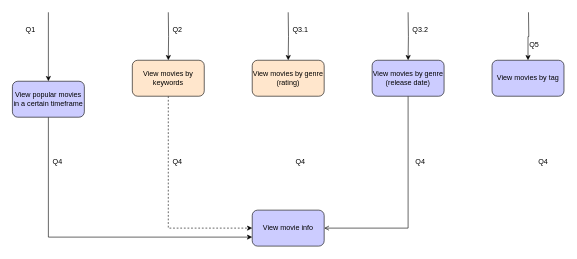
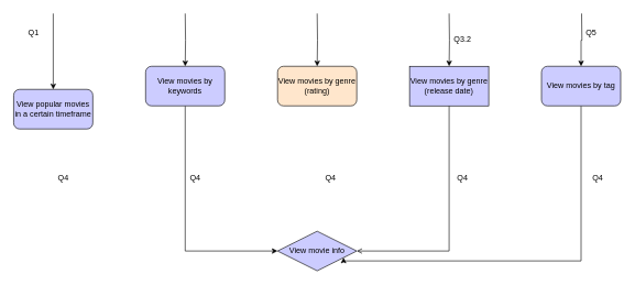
  <mxCell id="0" />
  <mxCell id="1" parent="0" />
  <mxCell id="2" value="" style="edgeStyle=orthogonalEdgeStyle;rounded=0;orthogonalLoop=1;jettySize=auto;html=1;" edge="1" parent="1" target="7"><mxGeometry relative="1" as="geometry"><mxPoint x="280" y="20" as="sourcePoint" /></mxGeometry></mxCell>
- <mxCell id="3" style="edgeStyle=orthogonalEdgeStyle;rounded=0;orthogonalLoop=1;jettySize=auto;html=1;entryX=0;entryY=0.75;entryDx=0;entryDy=0;" edge="1" parent="1" source="4" target="13"><mxGeometry relative="1" as="geometry"><Array as="points"><mxPoint x="80" y="395" /></Array></mxGeometry></mxCell>
  <mxCell id="4" value="View popular movies in a certain timeframe" style="rounded=1;whiteSpace=wrap;html=1;fillColor=#CCCCFF;" vertex="1" parent="1"><mxGeometry x="20" y="135" width="120" height="60" as="geometry" /></mxCell>
  <mxCell id="5" value="" style="edgeStyle=orthogonalEdgeStyle;rounded=0;orthogonalLoop=1;jettySize=auto;html=1;" edge="1" parent="1" target="9"><mxGeometry relative="1" as="geometry"><mxPoint x="480" y="20" as="sourcePoint" /></mxGeometry></mxCell>
- <mxCell id="6" style="edgeStyle=orthogonalEdgeStyle;rounded=0;orthogonalLoop=1;jettySize=auto;html=1;dashed=1;" edge="1" parent="1" source="7" target="13"><mxGeometry relative="1" as="geometry"><Array as="points"><mxPoint x="280" y="380" /></Array></mxGeometry></mxCell>
- <mxCell id="7" value="View movies by keywords" style="rounded=1;whiteSpace=wrap;html=1;fillColor=#ffe6cc;" vertex="1" parent="1"><mxGeometry x="220" y="100" width="120" height="60" as="geometry" /></mxCell>
+ <mxCell id="6" style="edgeStyle=orthogonalEdgeStyle;rounded=0;orthogonalLoop=1;jettySize=auto;html=1;" edge="1" parent="1" source="7" target="13"><mxGeometry relative="1" as="geometry"><Array as="points"><mxPoint x="280" y="380" /></Array></mxGeometry></mxCell>
+ <mxCell id="7" value="View movies by keywords" style="rounded=1;whiteSpace=wrap;html=1;fillColor=#CCCCFF;" vertex="1" parent="1"><mxGeometry x="220" y="100" width="120" height="60" as="geometry" /></mxCell>
  <mxCell id="8" value="" style="edgeStyle=orthogonalEdgeStyle;rounded=0;orthogonalLoop=1;jettySize=auto;html=1;" edge="1" parent="1" target="12"><mxGeometry relative="1" as="geometry"><mxPoint x="680" y="20" as="sourcePoint" /></mxGeometry></mxCell>
  <mxCell id="9" value="View movies by genre (rating)" style="rounded=1;whiteSpace=wrap;html=1;fillColor=#ffe6cc;" vertex="1" parent="1"><mxGeometry x="420" y="100" width="120" height="60" as="geometry" /></mxCell>
  <mxCell id="10" value="" style="edgeStyle=orthogonalEdgeStyle;rounded=0;orthogonalLoop=1;jettySize=auto;html=1;" edge="1" parent="1" target="15"><mxGeometry relative="1" as="geometry"><mxPoint x="880.8" y="20" as="sourcePoint" /></mxGeometry></mxCell>
  <mxCell id="11" style="edgeStyle=orthogonalEdgeStyle;rounded=0;orthogonalLoop=1;jettySize=auto;html=1;entryX=1;entryY=0.5;entryDx=0;entryDy=0;endArrow=open;" edge="1" parent="1" source="12" target="13"><mxGeometry relative="1" as="geometry"><mxPoint x="540" y="370" as="targetPoint" /><Array as="points"><mxPoint x="680" y="380" /></Array></mxGeometry></mxCell>
- <mxCell id="12" value="View movies by genre (release date)" style="rounded=1;whiteSpace=wrap;html=1;fillColor=#CCCCFF;" vertex="1" parent="1"><mxGeometry x="620" y="100" width="120" height="60" as="geometry" /></mxCell>
- <mxCell id="13" value="View movie info" style="rounded=1;whiteSpace=wrap;html=1;fillColor=#CCCCFF;" vertex="1" parent="1"><mxGeometry x="420" y="350" width="120" height="60" as="geometry" /></mxCell>
+ <mxCell id="12" value="View movies by genre (release date)" style="whiteSpace=wrap;html=1;fillColor=#CCCCFF;rounded=0;" vertex="1" parent="1"><mxGeometry x="620" y="100" width="120" height="60" as="geometry" /></mxCell>
+ <mxCell id="13" value="View movie info" style="rhombus;whiteSpace=wrap;html=1;fillColor=#CCCCFF;" vertex="1" parent="1"><mxGeometry x="420" y="350" width="120" height="60" as="geometry" /></mxCell>
+ <mxCell id="14" style="edgeStyle=orthogonalEdgeStyle;rounded=0;orthogonalLoop=1;jettySize=auto;html=1;entryX=1;entryY=0.75;entryDx=0;entryDy=0;" edge="1" parent="1" source="15" target="13"><mxGeometry relative="1" as="geometry"><Array as="points"><mxPoint x="880" y="395" /></Array></mxGeometry></mxCell>
  <mxCell id="15" value="View movies by tag" style="rounded=1;whiteSpace=wrap;html=1;fillColor=#CCCCFF;" vertex="1" parent="1"><mxGeometry x="820" y="100" width="120" height="60" as="geometry" /></mxCell>
  <mxCell id="16" value="" style="endArrow=classic;html=1;rounded=0;entryX=0.5;entryY=0;entryDx=0;entryDy=0;" edge="1" parent="1" target="4"><mxGeometry width="50" height="50" relative="1" as="geometry"><mxPoint x="80" y="20" as="sourcePoint" /><mxPoint x="20" y="130" as="targetPoint" /></mxGeometry></mxCell>
  <mxCell id="17" value="Q1" style="text;html=1;align=center;verticalAlign=middle;resizable=0;points=[];autosize=1;strokeColor=none;fillColor=none;" vertex="1" parent="1"><mxGeometry x="35" y="40" width="30" height="20" as="geometry" /></mxCell>
- <mxCell id="18" value="Q2" style="text;html=1;align=center;verticalAlign=middle;resizable=0;points=[];autosize=1;strokeColor=none;fillColor=none;" vertex="1" parent="1"><mxGeometry x="280" y="40" width="30" height="20" as="geometry" /></mxCell>
- <mxCell id="19" value="Q3.1" style="text;html=1;align=center;verticalAlign=middle;resizable=0;points=[];autosize=1;strokeColor=none;fillColor=none;" vertex="1" parent="1"><mxGeometry x="480" y="40" width="40" height="20" as="geometry" /></mxCell>
- <mxCell id="20" value="Q3.2" style="text;html=1;align=center;verticalAlign=middle;resizable=0;points=[];autosize=1;strokeColor=none;fillColor=none;" vertex="1" parent="1"><mxGeometry x="680" y="40" width="40" height="20" as="geometry" /></mxCell>
- <mxCell id="21" value="Q5" style="text;html=1;align=center;verticalAlign=middle;resizable=0;points=[];autosize=1;strokeColor=none;fillColor=none;" vertex="1" parent="1"><mxGeometry x="875" y="65" width="30" height="20" as="geometry" /></mxCell>
+ <mxCell id="20" value="Q3.2" style="text;html=1;align=center;verticalAlign=middle;resizable=0;points=[];autosize=1;strokeColor=none;fillColor=none;" vertex="1" parent="1"><mxGeometry x="680" y="50" width="40" height="20" as="geometry" /></mxCell>
+ <mxCell id="21" value="Q5" style="text;html=1;align=center;verticalAlign=middle;resizable=0;points=[];autosize=1;strokeColor=none;fillColor=none;" vertex="1" parent="1"><mxGeometry x="880" y="40" width="30" height="20" as="geometry" /></mxCell>
  <mxCell id="22" value="Q4" style="text;html=1;align=center;verticalAlign=middle;resizable=0;points=[];autosize=1;strokeColor=none;fillColor=none;" vertex="1" parent="1"><mxGeometry x="80" y="260" width="30" height="20" as="geometry" /></mxCell>
  <mxCell id="23" value="Q4" style="text;html=1;align=center;verticalAlign=middle;resizable=0;points=[];autosize=1;strokeColor=none;fillColor=none;" vertex="1" parent="1"><mxGeometry x="280" y="260" width="30" height="20" as="geometry" /></mxCell>
  <mxCell id="24" value="Q4" style="text;html=1;align=center;verticalAlign=middle;resizable=0;points=[];autosize=1;strokeColor=none;fillColor=none;" vertex="1" parent="1"><mxGeometry x="485" y="260" width="30" height="20" as="geometry" /></mxCell>
  <mxCell id="25" value="Q4" style="text;html=1;align=center;verticalAlign=middle;resizable=0;points=[];autosize=1;strokeColor=none;fillColor=none;" vertex="1" parent="1"><mxGeometry x="685" y="260" width="30" height="20" as="geometry" /></mxCell>
  <mxCell id="26" value="Q4" style="text;html=1;align=center;verticalAlign=middle;resizable=0;points=[];autosize=1;strokeColor=none;fillColor=none;" vertex="1" parent="1"><mxGeometry x="890" y="260" width="30" height="20" as="geometry" /></mxCell>
